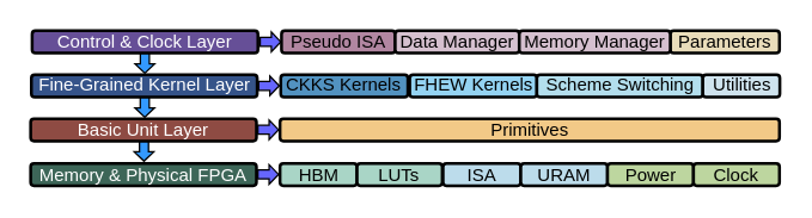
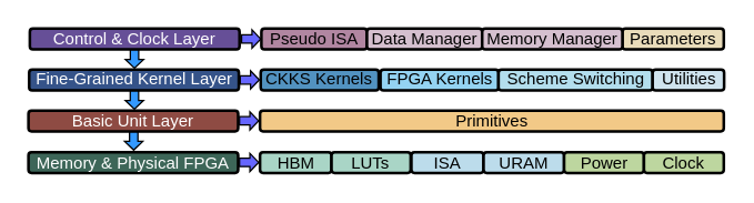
  <mxCell id="0" />
  <mxCell id="1" parent="0" />
  <mxCell id="2" value="Memory &amp;amp; Physical FPGA" style="rounded=1;whiteSpace=wrap;html=1;fontStyle=0;strokeWidth=2;strokeColor=#000000;fillColor=#3D6658;fontColor=#FFFFFF;" vertex="1" parent="1"><mxGeometry x="20" y="109" width="151" height="15" as="geometry" /></mxCell>
  <mxCell id="3" value="Basic Unit Layer" style="rounded=1;whiteSpace=wrap;html=1;fontStyle=0;strokeWidth=2;strokeColor=#000000;fillColor=#8E4B43;fontColor=#FFFFFF;" vertex="1" parent="1"><mxGeometry x="20" y="79" width="151" height="15" as="geometry" /></mxCell>
  <mxCell id="4" value="Fine-Grained Kernel Layer" style="rounded=1;whiteSpace=wrap;html=1;fontStyle=0;strokeWidth=2;strokeColor=#000000;fillColor=#355389;fontColor=#FFFFFF;" vertex="1" parent="1"><mxGeometry x="20.5" y="49.5" width="151" height="15" as="geometry" /></mxCell>
  <mxCell id="5" value="Control &amp;amp; Clock Layer" style="rounded=1;whiteSpace=wrap;html=1;fontStyle=0;strokeWidth=2;strokeColor=#000000;fillColor=#664F97;fontColor=#FFFFFF;" vertex="1" parent="1"><mxGeometry x="21" y="20" width="151" height="15" as="geometry" /></mxCell>
  <mxCell id="6" value="HBM&lt;span style=&quot;color: rgba(0, 0, 0, 0); font-family: monospace; font-size: 0px; text-align: start; text-wrap-mode: nowrap;&quot;&gt;%3CmxGraphModel%3E%3Croot%3E%3CmxCell%20id%3D%220%22%2F%3E%3CmxCell%20id%3D%221%22%20parent%3D%220%22%2F%3E%3CmxCell%20id%3D%222%22%20value%3D%22CKKS%22%20style%3D%22rounded%3D1%3BwhiteSpace%3Dwrap%3Bhtml%3D1%3BstrokeColor%3Ddefault%3BfillColor%3D%238e413d%3BfontStyle%3D0%3BstrokeWidth%3D2%3BfontColor%3D%23FFFFFF%3B%22%20vertex%3D%221%22%20parent%3D%221%22%3E%3CmxGeometry%20x%3D%22332%22%20y%3D%22200%22%20width%3D%2251.5%22%20height%3D%2215%22%20as%3D%22geometry%22%2F%3E%3C%2FmxCell%3E%3C%2Froot%3E%3C%2FmxGraphModel%3E&lt;/span&gt;" style="rounded=1;whiteSpace=wrap;html=1;strokeColor=#000000;fillColor=#A9D5C6;fontStyle=0;strokeWidth=2;" vertex="1" parent="1"><mxGeometry x="186.75" y="109" width="51.5" height="15" as="geometry" /></mxCell>
  <mxCell id="7" value="ISA" style="rounded=1;whiteSpace=wrap;html=1;strokeColor=#000000;fillColor=#BCDCEB;fontStyle=0;strokeWidth=2;" vertex="1" parent="1"><mxGeometry x="295.75" y="109" width="52" height="15" as="geometry" /></mxCell>
  <mxCell id="8" value="URAM" style="rounded=1;whiteSpace=wrap;html=1;strokeColor=#000000;fillColor=#BCDCEB;fontStyle=0;strokeWidth=2;" vertex="1" parent="1"><mxGeometry x="347.75" y="109" width="58" height="15" as="geometry" /></mxCell>
  <mxCell id="9" value="LUTs" style="rounded=1;whiteSpace=wrap;html=1;strokeColor=#000000;fillColor=#A9D5C6;fontStyle=0;strokeWidth=2;" vertex="1" parent="1"><mxGeometry x="238.25" y="109" width="57" height="15" as="geometry" /></mxCell>
  <mxCell id="10" value="Primitives" style="rounded=1;whiteSpace=wrap;html=1;strokeColor=#000000;fillColor=#F2C987;fontStyle=0;strokeWidth=2;" vertex="1" parent="1"><mxGeometry x="186.75" y="79" width="334" height="15" as="geometry" /></mxCell>
  <mxCell id="11" value="CK&lt;span style=&quot;color: rgba(0, 0, 0, 0); font-family: monospace; font-size: 0px; text-align: start; text-wrap-mode: nowrap;&quot;&gt;%3CmxGraphModel%3E%3Croot%3E%3CmxCell%20id%3D%220%22%2F%3E%3CmxCell%20id%3D%221%22%20parent%3D%220%22%2F%3E%3CmxCell%20id%3D%222%22%20value%3D%22BRAM%22%20style%3D%22rounded%3D1%3BwhiteSpace%3Dwrap%3Bhtml%3D1%3BstrokeColor%3D%236c8ebf%3BfillColor%3D%23dae8fc%3BfontStyle%3D0%3BstrokeWidth%3D2%3B%22%20vertex%3D%221%22%20parent%3D%221%22%3E%3CmxGeometry%20x%3D%22893.5%22%20y%3D%22344%22%20width%3D%2251.5%22%20height%3D%2215%22%20as%3D%22geometry%22%2F%3E%3C%2FmxCell%3E%3C%2Froot%3E%3C%2FmxGraphModel%3E&lt;/span&gt;KS Kernels" style="rounded=1;whiteSpace=wrap;html=1;strokeColor=#000000;fillColor=#5292C0;fontStyle=0;strokeWidth=2;" vertex="1" parent="1"><mxGeometry x="187.25" y="49.5" width="85" height="15" as="geometry" /></mxCell>
- <mxCell id="12" value="FHEW Kernels" style="rounded=1;whiteSpace=wrap;html=1;strokeColor=#000000;fillColor=#94D3F2;fontStyle=0;strokeWidth=2;" vertex="1" parent="1"><mxGeometry x="273.5" y="49.5" width="85" height="15" as="geometry" /></mxCell>
+ <mxCell id="12" value="FPGA Kernels" style="rounded=1;whiteSpace=wrap;html=1;strokeColor=#000000;fillColor=#94D3F2;fontStyle=0;strokeWidth=2;" vertex="1" parent="1"><mxGeometry x="273.5" y="49.5" width="85" height="15" as="geometry" /></mxCell>
  <mxCell id="13" value="Scheme Switching" style="rounded=1;whiteSpace=wrap;html=1;strokeColor=#000000;fillColor=#B3DEED;fontStyle=0;strokeWidth=2;" vertex="1" parent="1"><mxGeometry x="358.5" y="49.5" width="111" height="15" as="geometry" /></mxCell>
  <mxCell id="14" value="Pseudo ISA" style="rounded=1;whiteSpace=wrap;html=1;strokeColor=#000000;fillColor=#B186A1;fontStyle=0;strokeWidth=2;" vertex="1" parent="1"><mxGeometry x="187.75" y="20" width="76" height="15" as="geometry" /></mxCell>
  <mxCell id="15" value="Data Manager" style="rounded=1;whiteSpace=wrap;html=1;strokeColor=#000000;fillColor=#D5C0CF;fontStyle=0;strokeWidth=2;" vertex="1" parent="1"><mxGeometry x="263.75" y="20" width="83" height="15" as="geometry" /></mxCell>
  <mxCell id="16" value="Parameters" style="rounded=1;whiteSpace=wrap;html=1;strokeColor=#000000;fillColor=#E9DCBA;fontStyle=0;strokeWidth=2;" vertex="1" parent="1"><mxGeometry x="447.75" y="20" width="73" height="15" as="geometry" /></mxCell>
  <mxCell id="17" value="Memory Manager" style="rounded=1;whiteSpace=wrap;html=1;strokeColor=#000000;fillColor=#D5C0CF;fontStyle=0;strokeWidth=2;" vertex="1" parent="1"><mxGeometry x="346.75" y="20" width="101" height="15" as="geometry" /></mxCell>
  <mxCell id="18" value="Utilities" style="rounded=1;whiteSpace=wrap;html=1;strokeColor=#000000;fillColor=#CFE3EE;fontStyle=0;strokeWidth=2;" vertex="1" parent="1"><mxGeometry x="469.5" y="49.5" width="51.5" height="15" as="geometry" /></mxCell>
  <mxCell id="19" value="Power" style="rounded=1;whiteSpace=wrap;html=1;strokeColor=#000000;fillColor=#BDD69F;fontStyle=0;strokeWidth=2;" vertex="1" parent="1"><mxGeometry x="405.75" y="109" width="57.5" height="15" as="geometry" /></mxCell>
  <mxCell id="20" value="Clock" style="rounded=1;whiteSpace=wrap;html=1;strokeColor=#000000;fillColor=#BDD69F;fontStyle=0;strokeWidth=2;" vertex="1" parent="1"><mxGeometry x="463.25" y="109" width="57.5" height="15" as="geometry" /></mxCell>
  <mxCell id="21" value="" style="shape=flexArrow;endArrow=classic;html=1;rounded=0;width=6.027;endSize=1.759;endWidth=6.111;fillColor=#3399FF;entryX=0.5;entryY=0;entryDx=0;entryDy=0;exitX=0.5;exitY=1;exitDx=0;exitDy=0;" edge="1" parent="1"><mxGeometry width="50" height="50" relative="1" as="geometry"><mxPoint x="96.31" y="64.5" as="sourcePoint" /><mxPoint x="96.31" y="78.5" as="targetPoint" /></mxGeometry></mxCell>
  <mxCell id="22" value="" style="shape=flexArrow;endArrow=classic;html=1;rounded=0;width=6.027;endSize=1.759;endWidth=6.111;fillColor=#3399FF;entryX=0.5;entryY=0;entryDx=0;entryDy=0;exitX=0.5;exitY=1;exitDx=0;exitDy=0;" edge="1" parent="1"><mxGeometry width="50" height="50" relative="1" as="geometry"><mxPoint x="96.37" y="35" as="sourcePoint" /><mxPoint x="96.37" y="49" as="targetPoint" /></mxGeometry></mxCell>
  <mxCell id="23" value="" style="shape=flexArrow;endArrow=classic;html=1;rounded=0;width=6.027;endSize=1.759;endWidth=6.111;fillColor=#3399FF;entryX=0.5;entryY=0;entryDx=0;entryDy=0;" edge="1" parent="1"><mxGeometry width="50" height="50" relative="1" as="geometry"><mxPoint x="95.81" y="94" as="sourcePoint" /><mxPoint x="95.81" y="108" as="targetPoint" /></mxGeometry></mxCell>
  <mxCell id="24" value="" style="shape=flexArrow;endArrow=classic;html=1;rounded=0;width=6.027;endSize=1.759;endWidth=6.111;fillColor=#6666FF;entryX=0.5;entryY=0;entryDx=0;entryDy=0;" edge="1" parent="1"><mxGeometry width="50" height="50" relative="1" as="geometry"><mxPoint x="173" y="27.42" as="sourcePoint" /><mxPoint x="187.75" y="27.42" as="targetPoint" /></mxGeometry></mxCell>
  <mxCell id="25" value="" style="shape=flexArrow;endArrow=classic;html=1;rounded=0;width=6.027;endSize=1.759;endWidth=6.111;fillColor=#6666FF;entryX=0.5;entryY=0;entryDx=0;entryDy=0;" edge="1" parent="1"><mxGeometry width="50" height="50" relative="1" as="geometry"><mxPoint x="172" y="56.94" as="sourcePoint" /><mxPoint x="186.75" y="56.94" as="targetPoint" /></mxGeometry></mxCell>
  <mxCell id="26" value="" style="shape=flexArrow;endArrow=classic;html=1;rounded=0;width=6.027;endSize=1.759;endWidth=6.111;fillColor=#6666FF;entryX=0.5;entryY=0;entryDx=0;entryDy=0;" edge="1" parent="1"><mxGeometry width="50" height="50" relative="1" as="geometry"><mxPoint x="171.5" y="86.44" as="sourcePoint" /><mxPoint x="186.25" y="86.44" as="targetPoint" /></mxGeometry></mxCell>
  <mxCell id="27" value="" style="shape=flexArrow;endArrow=classic;html=1;rounded=0;width=6.027;endSize=1.759;endWidth=6.111;fillColor=#6666FF;entryX=0.5;entryY=0;entryDx=0;entryDy=0;" edge="1" parent="1"><mxGeometry width="50" height="50" relative="1" as="geometry"><mxPoint x="171.5" y="116.41" as="sourcePoint" /><mxPoint x="186.25" y="116.41" as="targetPoint" /></mxGeometry></mxCell>
